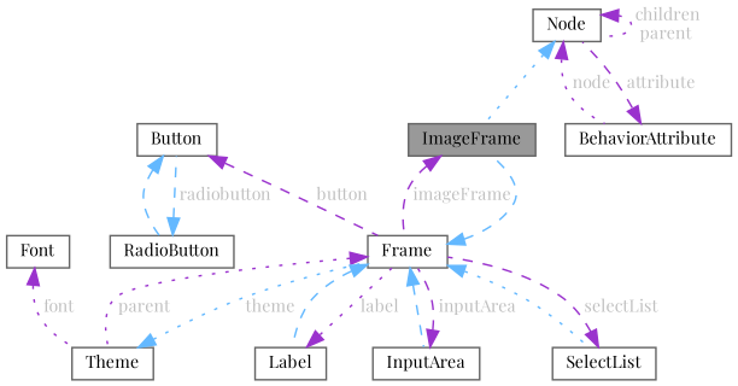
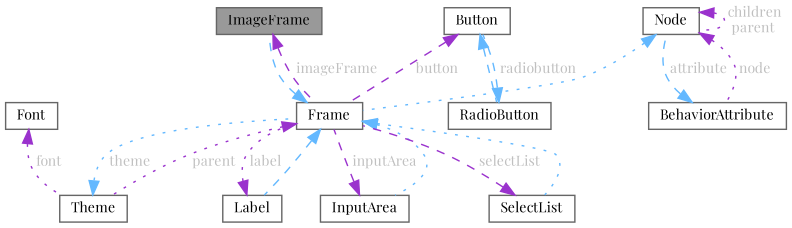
  digraph {
    fontname="Playfair Display"
    node [color=gray40 fillcolor=white fontname="Playfair Display" fontsize=10 shape=box style=filled]
    edge [color=darkorchid3 dir=back fontcolor=grey fontname="Playfair Display" fontsize=10 labelfontname=Helvetica labelfontsize=10 style=dashed]
    n1 [fillcolor=grey60 fontcolor=black height=0.2 label=ImageFrame width=0.4]
    n2 [height=0.2 label=Frame width=0.4]
    n3 [height=0.2 label=Theme width=0.4]
    n4 [height=0.2 label=Label width=0.4]
    n5 [height=0.2 label=InputArea width=0.4]
    n6 [height=0.2 label=SelectList width=0.4]
    n7 [height=0.2 label=Button width=0.4]
    n8 [height=0.2 label=RadioButton width=0.4]
    n9 [height=0.2 label="Node" width=0.4]
    n10 [height=0.2 label=BehaviorAttribute width=0.4]
    n11 [height=0.2 label=Font width=0.4]
    n1 -> n2 [label=" imageFrame"]
    n2 -> n1 [color=steelblue1 fontcolor=""]
    n2 -> n3 [label=" parent" style=dotted]
    n2 -> n4 [color=steelblue1 fontcolor=""]
-   n2 -> n5 [color=steelblue1 fontcolor=""]
+   n2 -> n5 [color=steelblue1 style=dotted fontcolor=""]
    n2 -> n6 [color=steelblue1 style=dotted fontcolor=""]
    n3 -> n2 [color=steelblue1 label=" theme" style=dotted]
    n4 -> n2 [label=" label" style=dotted]
    n5 -> n2 [label=" inputArea"]
    n6 -> n2 [label=" selectList"]
    n7 -> n2 [label=" button"]
    n7 -> n8 [color=steelblue1 fontcolor=""]
    n8 -> n7 [color=steelblue1 label=" radiobutton"]
-   n9 -> n1 [color=steelblue1 style=dotted fontcolor=""]
+   n9 -> n2 [color=steelblue1 style=dotted fontcolor=""]
    n9 -> n9 [label=" children\nparent" style=dotted]
    n9 -> n10 [label=" node" style=dotted]
-   n10 -> n9 [label=" attribute"]
+   n10 -> n9 [color=steelblue1 label=" attribute"]
    n11 -> n3 [label=" font" style=dotted]
  }
